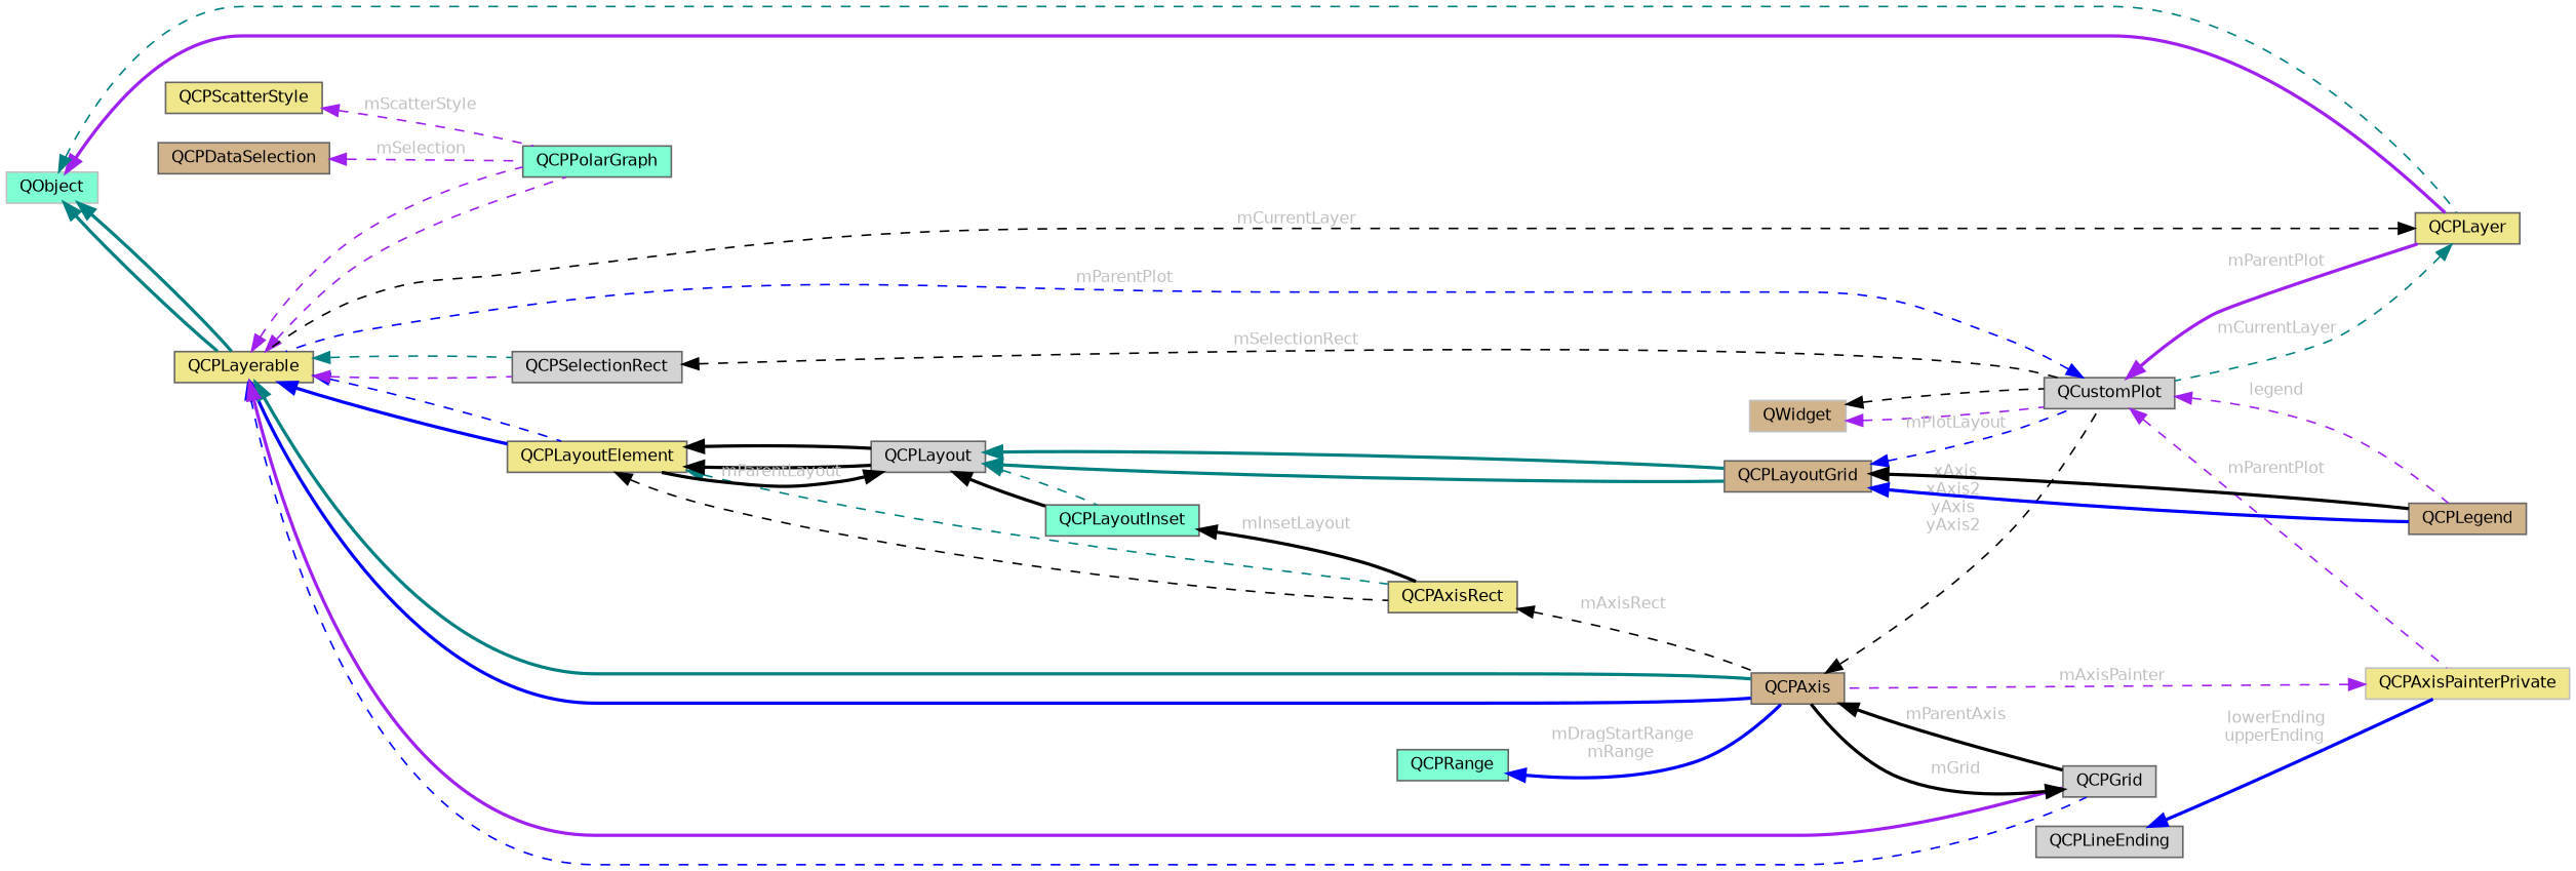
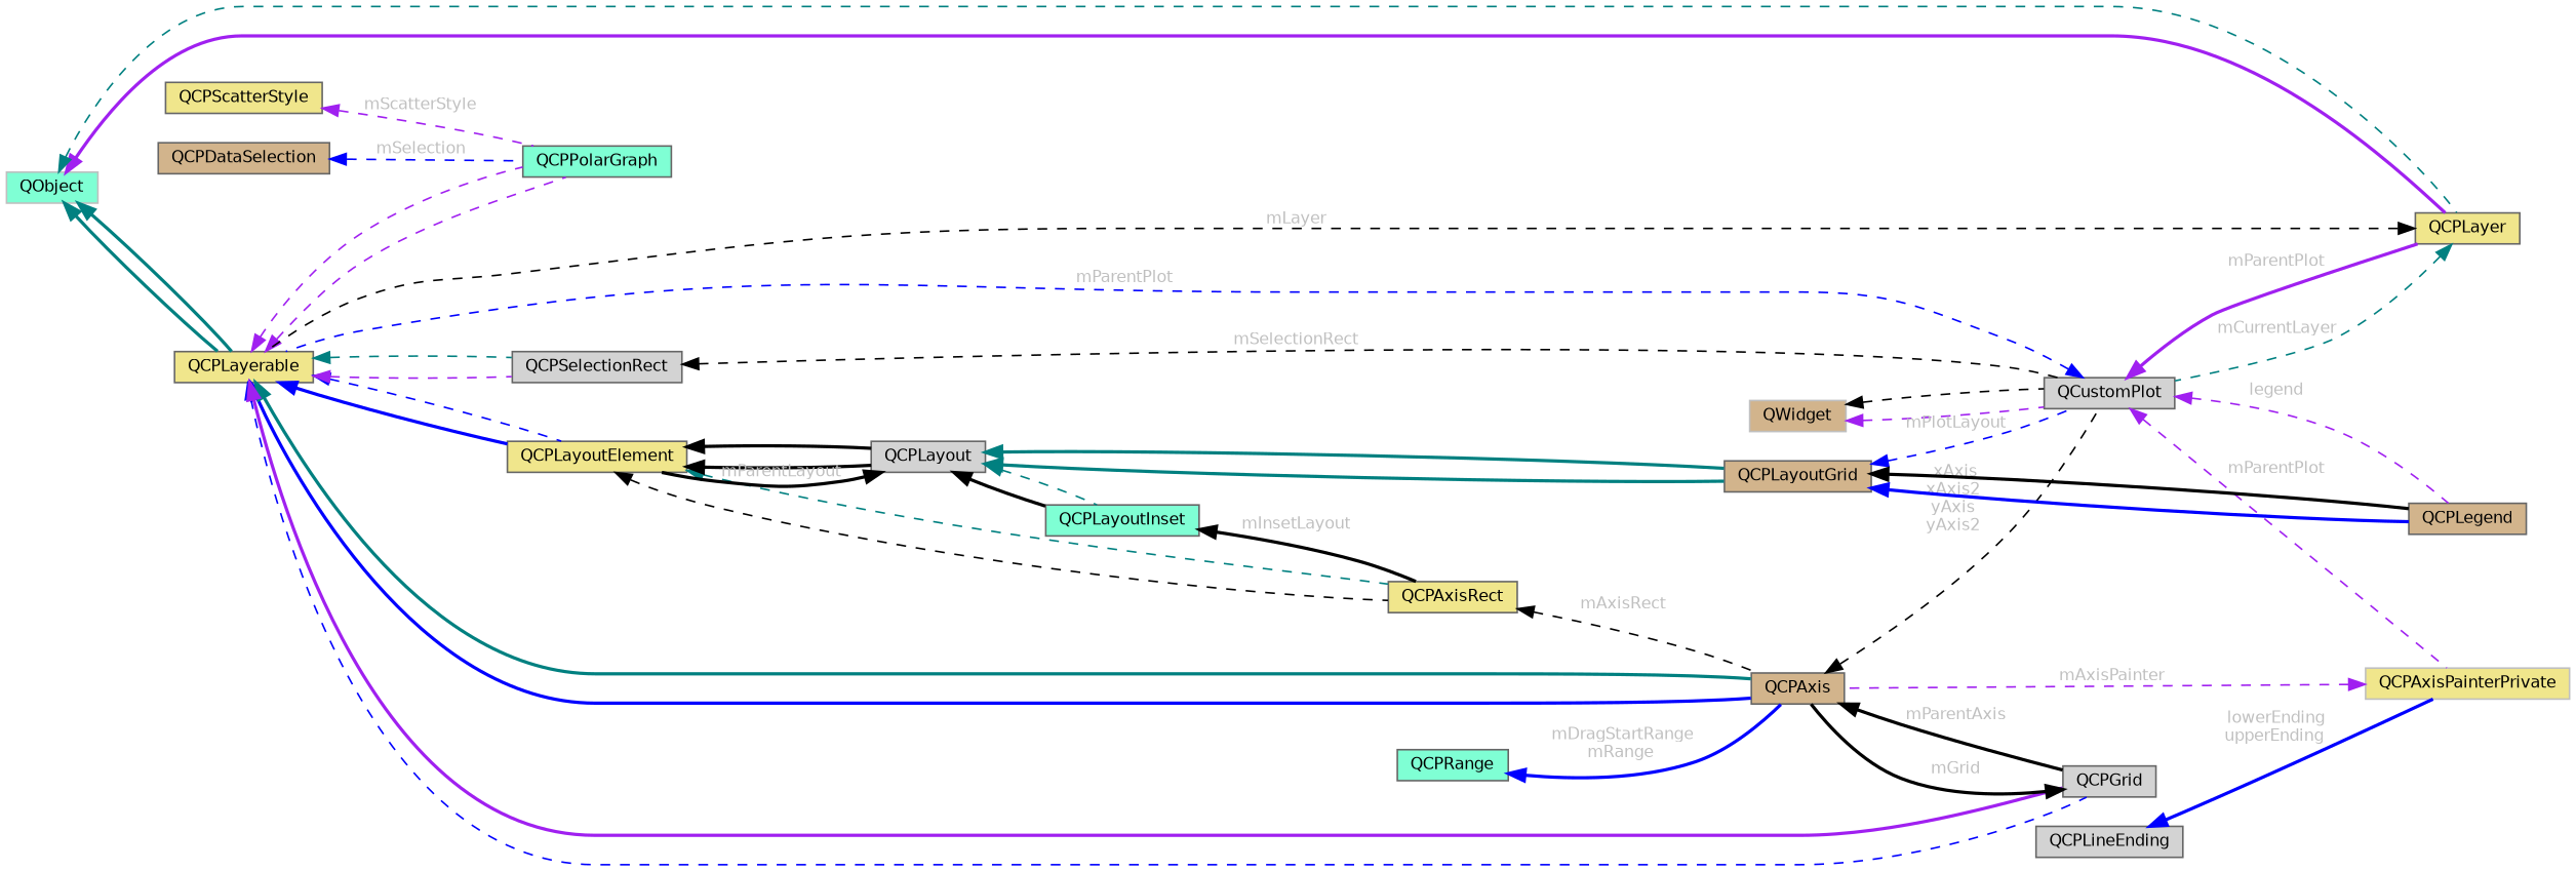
  digraph {
    rankdir=LR
    node [color=gray40 fillcolor=khaki fontname=Helvetica fontsize=10 shape=box style=filled]
    edge [color=black dir=back fontname=Helvetica fontsize=10 labelfontname=Helvetica labelfontsize=10 style=dashed]
    n1 [fillcolor=aquamarine fontcolor=black height=0.2 label=QCPPolarGraph width=0.4]
    n2 [height=0.2 label=QCPLayerable width=0.4]
    n3 [fillcolor=tan height=0.2 label=QCPAxis width=0.4]
    n4 [height=0.2 label=QCPLayoutElement width=0.4]
    n5 [fillcolor=lightgrey height=0.2 label=QCPGrid width=0.4]
    n6 [fillcolor=lightgrey height=0.2 label=QCPSelectionRect width=0.4]
    n7 [fillcolor=lightgrey height=0.2 label=QCustomPlot width=0.4]
    n8 [height=0.2 label=QCPAxisRect width=0.4]
    n9 [fillcolor=lightgrey height=0.2 label=QCPLayout width=0.4]
    n10 [color=grey75 fillcolor=aquamarine height=0.2 label=QObject width=0.4]
    n11 [height=0.2 label=QCPLayer width=0.4]
    n12 [color=grey75 height=0.2 label=QCPAxisPainterPrivate width=0.4]
    n13 [fillcolor=tan height=0.2 label=QCPLegend width=0.4]
    n14 [color=grey75 fillcolor=tan height=0.2 label=QWidget width=0.4]
    n15 [fillcolor=aquamarine height=0.2 label=QCPLayoutInset width=0.4]
    n16 [fillcolor=tan height=0.2 label=QCPLayoutGrid width=0.4]
    n17 [fillcolor=aquamarine height=0.2 label=QCPRange width=0.4]
    n18 [fillcolor=lightgrey height=0.2 label=QCPLineEnding width=0.4]
    n19 [height=0.2 label=QCPScatterStyle width=0.4]
    n20 [fillcolor=tan height=0.2 label=QCPDataSelection width=0.4]
    n2 -> n1 [color=purple]
    n2 -> n1 [color=purple]
    n2 -> n3 [color=blue style=bold]
    n2 -> n3 [color=teal style=bold]
    n2 -> n4 [color=blue style=bold]
    n2 -> n4 [color=blue]
    n2 -> n5 [color=blue]
    n2 -> n5 [color=purple style=bold]
    n2 -> n6 [color=purple]
    n2 -> n6 [color=teal]
    n3 -> n5 [fontcolor=grey label=" mParentAxis" style=bold]
    n3 -> n7 [fontcolor=grey label=" xAxis\nxAxis2\nyAxis\nyAxis2"]
    n4 -> n8
    n4 -> n8 [color=teal]
    n4 -> n9 [style=bold]
    n4 -> n9 [style=bold]
    n5 -> n3 [fontcolor=grey label=" mGrid" style=bold]
    n6 -> n7 [fontcolor=grey label=" mSelectionRect"]
    n7 -> n2 [color=blue fontcolor=grey label=" mParentPlot"]
    n7 -> n11 [color=purple fontcolor=grey label=" mParentPlot" style=bold]
    n7 -> n12 [color=purple fontcolor=grey label=" mParentPlot"]
    n7 -> n13 [color=purple fontcolor=grey label=" legend"]
    n8 -> n3 [fontcolor=grey label=" mAxisRect"]
    n9 -> n4 [fontcolor=grey label=" mParentLayout" style=bold]
    n9 -> n15 [style=bold]
    n9 -> n15 [color=teal]
    n9 -> n16 [color=teal style=bold]
    n9 -> n16 [color=teal style=bold]
    n10 -> n2 [color=teal style=bold]
    n10 -> n2 [color=teal style=bold]
    n10 -> n11 [color=purple style=bold]
    n10 -> n11 [color=teal]
-   n11 -> n2 [fontcolor=grey label=" mCurrentLayer"]
+   n11 -> n2 [fontcolor=grey label=" mLayer"]
    n11 -> n7 [color=teal fontcolor=grey label=" mCurrentLayer"]
    n12 -> n3 [color=purple fontcolor=grey label=" mAxisPainter"]
    n14 -> n7 [color=purple]
    n14 -> n7
    n15 -> n8 [fontcolor=grey label=" mInsetLayout" style=bold]
    n16 -> n7 [color=blue fontcolor=grey label=" mPlotLayout"]
    n16 -> n13 [color=blue style=bold]
    n16 -> n13 [style=bold]
    n17 -> n3 [color=blue fontcolor=grey label=" mDragStartRange\nmRange" style=bold]
    n18 -> n12 [color=blue fontcolor=grey label=" lowerEnding\nupperEnding" style=bold]
    n19 -> n1 [color=purple fontcolor=grey label=" mScatterStyle"]
-   n20 -> n1 [color=purple fontcolor=grey label=" mSelection"]
+   n20 -> n1 [color=blue fontcolor=grey label=" mSelection"]
  }
